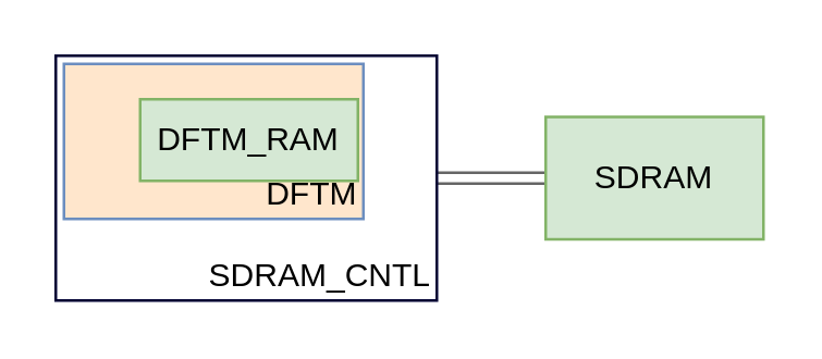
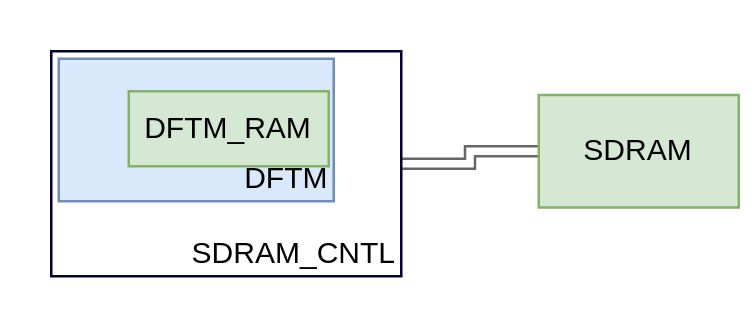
  <mxCell id="0" />
  <mxCell id="1" parent="0" />
  <mxCell id="2" style="edgeStyle=orthogonalEdgeStyle;rounded=0;orthogonalLoop=1;jettySize=auto;html=1;startArrow=classic;startFill=1;shape=link;strokeWidth=1;fillColor=#f5f5f5;strokeColor=#666666;" edge="1" parent="1" source="3" target="6"><mxGeometry relative="1" as="geometry" /></mxCell>
  <mxCell id="3" value="SDRAM_CNTL" style="rounded=0;whiteSpace=wrap;html=1;align=right;verticalAlign=bottom;strokeColor=#000033;" vertex="1" parent="1"><mxGeometry x="20" y="20" width="140" height="90" as="geometry" /></mxCell>
- <mxCell id="4" value="DFTM" style="rounded=0;whiteSpace=wrap;html=1;verticalAlign=bottom;align=right;fillColor=#ffe6cc;strokeColor=#6c8ebf;" vertex="1" parent="1"><mxGeometry x="23" y="23" width="110" height="57" as="geometry" /></mxCell>
+ <mxCell id="4" value="DFTM" style="rounded=0;whiteSpace=wrap;html=1;verticalAlign=bottom;align=right;fillColor=#dae8fc;strokeColor=#6c8ebf;" vertex="1" parent="1"><mxGeometry x="23" y="23" width="110" height="57" as="geometry" /></mxCell>
  <mxCell id="5" value="DFTM_RAM" style="rounded=0;whiteSpace=wrap;html=1;align=center;verticalAlign=middle;fillColor=#d5e8d4;strokeColor=#82b366;" vertex="1" parent="1"><mxGeometry x="51" y="36" width="80" height="30" as="geometry" /></mxCell>
- <mxCell id="6" value="SDRAM" style="rounded=0;whiteSpace=wrap;html=1;align=center;verticalAlign=middle;fillColor=#d5e8d4;strokeColor=#82b366;" vertex="1" parent="1"><mxGeometry x="200" y="42.5" width="80" height="45" as="geometry" /></mxCell>
+ <mxCell id="6" value="SDRAM" style="rounded=0;whiteSpace=wrap;html=1;align=center;verticalAlign=middle;fillColor=#d5e8d4;strokeColor=#82b366;" vertex="1" parent="1"><mxGeometry x="215" y="37.5" width="80" height="45" as="geometry" /></mxCell>
